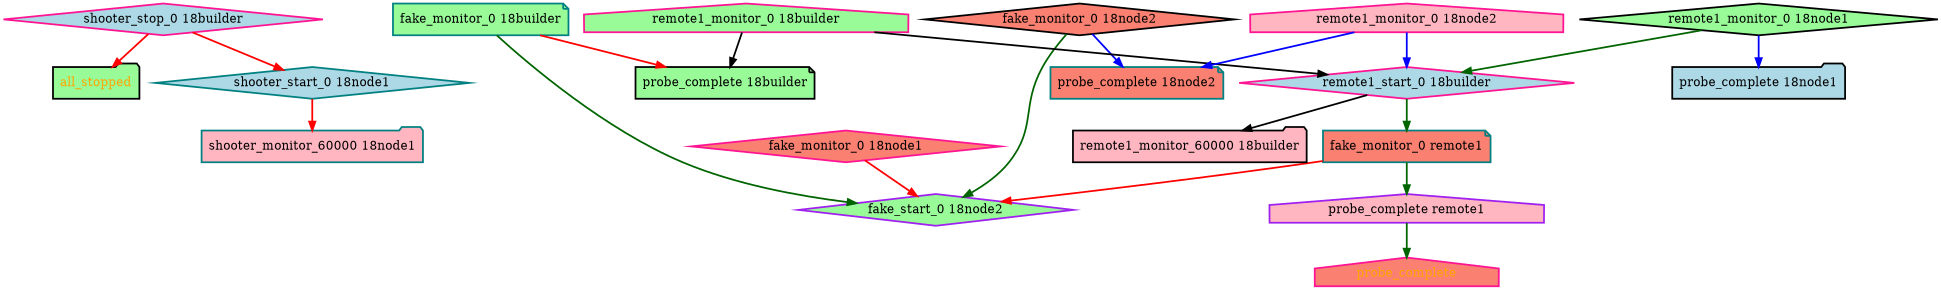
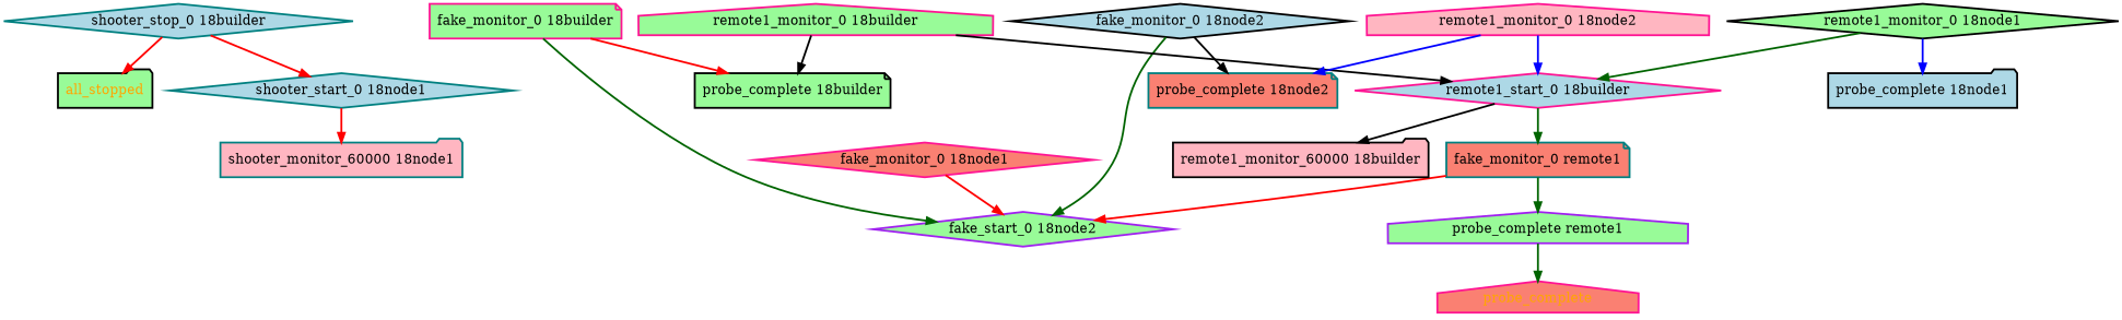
  digraph {
    node [color=black fillcolor=palegreen fontcolor=black shape=diamond style="bold,filled"]
    edge [color=darkgreen style=bold]
    all_stopped [fontcolor=orange shape=folder]
-   "fake_monitor_0 18builder" [color=teal shape=note]
+   "fake_monitor_0 18builder" [color=deeppink shape=note]
    "fake_start_0 18node2" [color=purple]
    "probe_complete 18builder" [shape=note]
    "fake_monitor_0 18node1" [color=deeppink fillcolor=salmon]
    "probe_complete 18node1" [fillcolor=lightblue shape=folder]
-   "fake_monitor_0 18node2" [fillcolor=salmon]
+   "fake_monitor_0 18node2" [fillcolor=lightblue]
    "probe_complete 18node2" [color=teal fillcolor=salmon shape=note]
    "fake_monitor_0 remote1" [color=teal fillcolor=salmon shape=note]
-   "probe_complete remote1" [color=purple fillcolor=lightpink shape=house]
+   "probe_complete remote1" [color=purple shape=house]
    probe_complete [color=deeppink fillcolor=salmon fontcolor=orange shape=house]
    "remote1_monitor_0 18builder" [color=deeppink shape=house]
    "remote1_start_0 18builder" [color=deeppink fillcolor=lightblue]
    "remote1_monitor_60000 18builder" [fillcolor=lightpink shape=folder]
    "remote1_monitor_0 18node1"
    "remote1_monitor_0 18node2" [color=deeppink fillcolor=lightpink shape=house]
    "shooter_monitor_60000 18node1" [color=teal fillcolor=lightpink shape=folder]
    "shooter_start_0 18node1" [color=teal fillcolor=lightblue]
-   "shooter_stop_0 18builder" [color=deeppink fillcolor=lightblue]
+   "shooter_stop_0 18builder" [color=teal fillcolor=lightblue]
    "fake_monitor_0 18builder" -> "fake_start_0 18node2"
    "fake_monitor_0 18builder" -> "probe_complete 18builder" [color=red]
    "fake_monitor_0 18node1" -> "fake_start_0 18node2" [color=red]
    "fake_monitor_0 18node2" -> "fake_start_0 18node2"
-   "fake_monitor_0 18node2" -> "probe_complete 18node2" [color=blue]
+   "fake_monitor_0 18node2" -> "probe_complete 18node2" [color=black]
    "fake_monitor_0 remote1" -> "fake_start_0 18node2" [color=red]
    "fake_monitor_0 remote1" -> "probe_complete remote1"
    "probe_complete remote1" -> probe_complete
    "remote1_monitor_0 18builder" -> "probe_complete 18builder" [color=black]
    "remote1_monitor_0 18builder" -> "remote1_start_0 18builder" [color=black]
    "remote1_start_0 18builder" -> "fake_monitor_0 remote1"
    "remote1_start_0 18builder" -> "remote1_monitor_60000 18builder" [color=black]
    "remote1_monitor_0 18node1" -> "probe_complete 18node1" [color=blue]
    "remote1_monitor_0 18node1" -> "remote1_start_0 18builder"
    "remote1_monitor_0 18node2" -> "probe_complete 18node2" [color=blue]
    "remote1_monitor_0 18node2" -> "remote1_start_0 18builder" [color=blue]
    "shooter_start_0 18node1" -> "shooter_monitor_60000 18node1" [color=red]
    "shooter_stop_0 18builder" -> all_stopped [color=red]
    "shooter_stop_0 18builder" -> "shooter_start_0 18node1" [color=red]
  }
